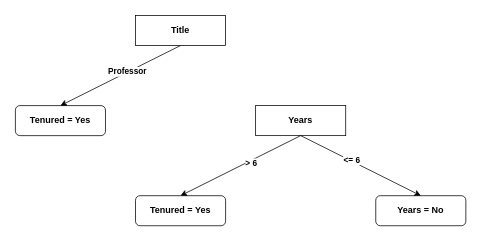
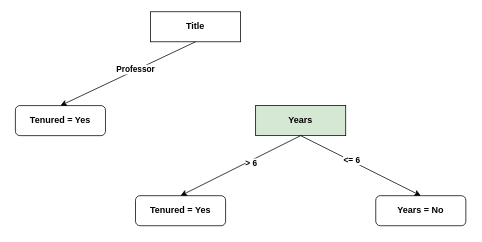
  <mxCell id="0" />
  <mxCell id="1" parent="0" />
- <mxCell id="2" value="&lt;b&gt;Title&lt;/b&gt;" style="rounded=0;whiteSpace=wrap;html=1;" vertex="1" parent="1"><mxGeometry x="180" y="20" width="120" height="40" as="geometry" /></mxCell>
- <mxCell id="3" value="&lt;b&gt;Years&lt;/b&gt;" style="rounded=0;whiteSpace=wrap;html=1;" vertex="1" parent="1"><mxGeometry x="340" y="140" width="120" height="40" as="geometry" /></mxCell>
+ <mxCell id="2" value="&lt;b&gt;Title&lt;/b&gt;" style="rounded=0;whiteSpace=wrap;html=1;" vertex="1" parent="1"><mxGeometry x="200" y="15" width="120" height="40" as="geometry" /></mxCell>
+ <mxCell id="3" value="&lt;b&gt;Years&lt;/b&gt;" style="rounded=0;whiteSpace=wrap;html=1;fillColor=#d5e8d4;" vertex="1" parent="1"><mxGeometry x="340" y="140" width="120" height="40" as="geometry" /></mxCell>
  <mxCell id="4" value="&lt;b&gt;Years = No&lt;/b&gt;" style="rounded=1;whiteSpace=wrap;html=1;" vertex="1" parent="1"><mxGeometry x="500" y="260" width="120" height="40" as="geometry" /></mxCell>
  <mxCell id="5" value="&lt;b&gt;Tenured = Yes&lt;/b&gt;" style="rounded=1;whiteSpace=wrap;html=1;" vertex="1" parent="1"><mxGeometry x="180" y="260" width="120" height="40" as="geometry" /></mxCell>
  <mxCell id="6" value="&lt;b&gt;Tenured = Yes&lt;/b&gt;" style="rounded=1;whiteSpace=wrap;html=1;" vertex="1" parent="1"><mxGeometry x="20" y="140" width="120" height="40" as="geometry" /></mxCell>
  <mxCell id="7" value="" style="endArrow=classic;html=1;rounded=0;entryX=0.5;entryY=0;entryDx=0;entryDy=0;exitX=0.5;exitY=1;exitDx=0;exitDy=0;" edge="1" parent="1" source="2" target="6"><mxGeometry width="50" height="50" relative="1" as="geometry"><mxPoint x="290" y="280" as="sourcePoint" /><mxPoint x="340" y="230" as="targetPoint" /></mxGeometry></mxCell>
  <mxCell id="8" value="&lt;b&gt;Professor&lt;/b&gt;" style="edgeLabel;html=1;align=center;verticalAlign=middle;resizable=0;points=[];" vertex="1" connectable="0" parent="7"><mxGeometry x="-0.12" y="-1" relative="1" as="geometry"><mxPoint as="offset" /></mxGeometry></mxCell>
  <mxCell id="9" value="" style="endArrow=classic;html=1;rounded=0;exitX=0.5;exitY=1;exitDx=0;exitDy=0;entryX=0.5;entryY=0;entryDx=0;entryDy=0;" edge="1" parent="1" source="3" target="5"><mxGeometry width="50" height="50" relative="1" as="geometry"><mxPoint x="290" y="280" as="sourcePoint" /><mxPoint x="340" y="230" as="targetPoint" /></mxGeometry></mxCell>
  <mxCell id="10" value="&lt;b&gt;&amp;gt; 6&lt;/b&gt;" style="edgeLabel;html=1;align=center;verticalAlign=middle;resizable=0;points=[];" vertex="1" connectable="0" parent="9"><mxGeometry x="-0.145" y="3" relative="1" as="geometry"><mxPoint as="offset" /></mxGeometry></mxCell>
  <mxCell id="11" value="" style="endArrow=classic;html=1;rounded=0;entryX=0.5;entryY=0;entryDx=0;entryDy=0;" edge="1" parent="1" target="4"><mxGeometry width="50" height="50" relative="1" as="geometry"><mxPoint x="400" y="180" as="sourcePoint" /><mxPoint x="340" y="230" as="targetPoint" /></mxGeometry></mxCell>
  <mxCell id="12" value="&lt;b&gt;&amp;lt;= 6&lt;/b&gt;" style="edgeLabel;html=1;align=center;verticalAlign=middle;resizable=0;points=[];" vertex="1" connectable="0" parent="11"><mxGeometry x="-0.165" relative="1" as="geometry"><mxPoint y="-1" as="offset" /></mxGeometry></mxCell>
